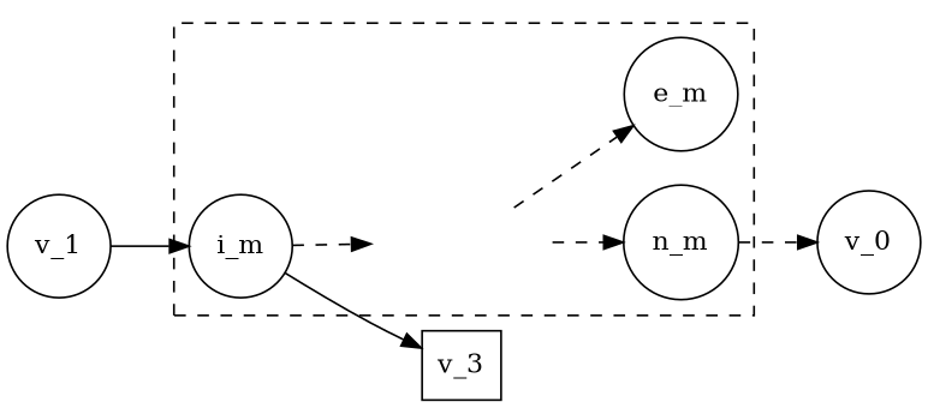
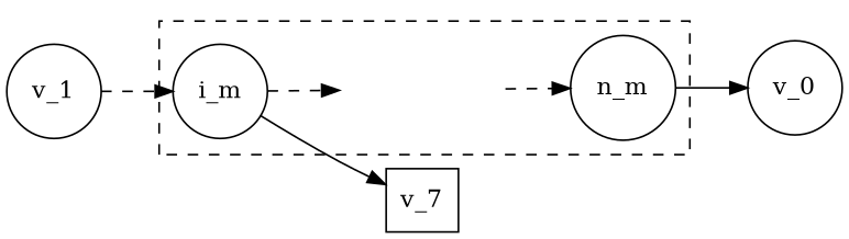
  digraph {
    rankdir=LR
    node [shape=circle]
    i_m [width=.5]
    n2 [label=" " shape=plaintext texlbl="$\dotso$" width=1.3]
    n_m [width=.5]
-   e_m [width=.5]
-   v_3 [shape=rect style="state,accepting" width=.5]
+   v_3 [shape=rect style="state,accepting" width=.5 label=v_7]
    n6 [label=v_0 style="state,accepting" width=.5]
    v_1 [style="state,initial" width=.5]
    subgraph cluster_1 {
      style=dashed
      i_m
      n2
      n_m
-     e_m
    }
    i_m -> n2 [style=dashed]
    i_m -> v_3 [label=" " texlbl="$I$"]
    n2 -> n_m [style=dashed]
-   n2 -> e_m [style=dashed]
-   n_m -> n6 [label=" " texlbl="$I$" style=dashed]
-   v_1 -> i_m [label=" " texlbl="$I$"]
+   n_m -> n6 [label=" " texlbl="$I$"]
+   v_1 -> i_m [label=" " texlbl="$I$" style=dashed]
  }
